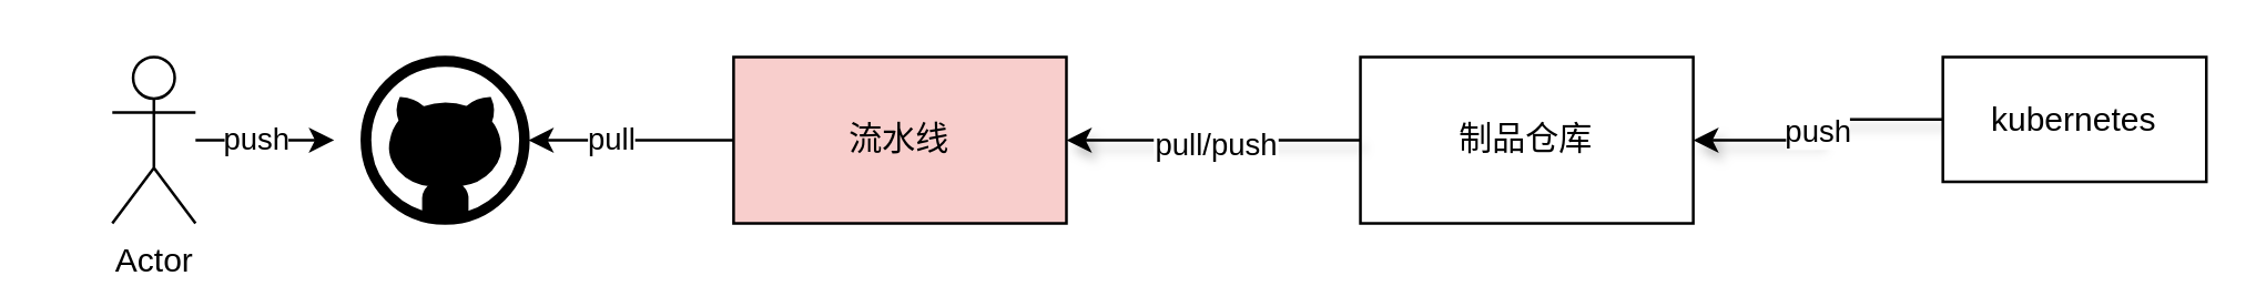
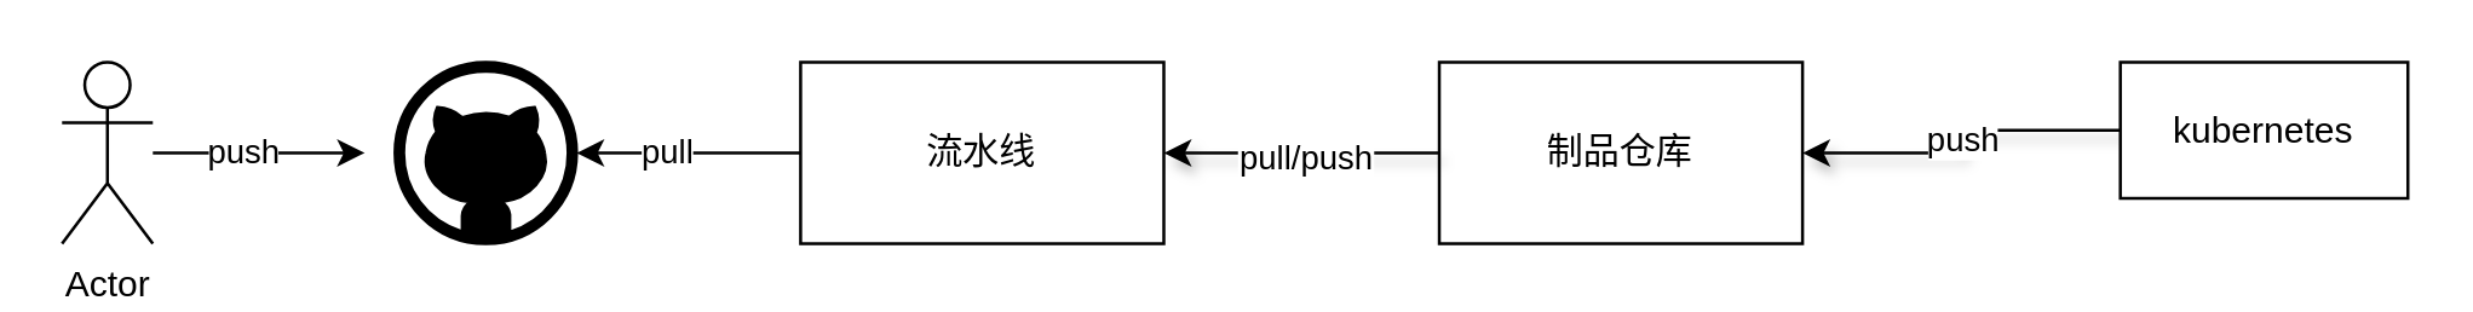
  <mxCell id="0" />
  <mxCell id="1" parent="0" />
  <mxCell id="2" style="edgeStyle=orthogonalEdgeStyle;rounded=0;orthogonalLoop=1;jettySize=auto;html=1;" edge="1" parent="1" source="4"><mxGeometry relative="1" as="geometry"><mxPoint x="120" y="50" as="targetPoint" /></mxGeometry></mxCell>
  <mxCell id="3" value="push" style="edgeLabel;html=1;align=center;verticalAlign=middle;resizable=0;points=[];" vertex="1" connectable="0" parent="2"><mxGeometry x="-0.171" y="1" relative="1" as="geometry"><mxPoint as="offset" /></mxGeometry></mxCell>
- <mxCell id="4" value="Actor" style="shape=umlActor;verticalLabelPosition=bottom;verticalAlign=top;html=1;outlineConnect=0;" vertex="1" parent="1"><mxGeometry x="40" y="20" width="30" height="60" as="geometry" /></mxCell>
+ <mxCell id="4" value="Actor" style="shape=umlActor;verticalLabelPosition=bottom;verticalAlign=top;html=1;outlineConnect=0;" vertex="1" parent="1"><mxGeometry x="20" y="20" width="30" height="60" as="geometry" /></mxCell>
  <mxCell id="5" value="" style="verticalLabelPosition=bottom;html=1;verticalAlign=top;align=center;strokeColor=#000000;fillColor=#000000;shape=mxgraph.azure.github_code;pointerEvents=1;" vertex="1" parent="1"><mxGeometry x="130" y="20" width="60" height="60" as="geometry" /></mxCell>
  <mxCell id="6" style="edgeStyle=orthogonalEdgeStyle;rounded=0;orthogonalLoop=1;jettySize=auto;html=1;entryX=1;entryY=0.5;entryDx=0;entryDy=0;entryPerimeter=0;" edge="1" parent="1" source="8" target="5"><mxGeometry relative="1" as="geometry" /></mxCell>
  <mxCell id="7" value="pull" style="edgeLabel;html=1;align=center;verticalAlign=middle;resizable=0;points=[];" vertex="1" connectable="0" parent="6"><mxGeometry x="0.216" y="-1" relative="1" as="geometry"><mxPoint as="offset" /></mxGeometry></mxCell>
- <mxCell id="8" value="流水线" style="rounded=0;whiteSpace=wrap;html=1;fillColor=#f8cecc;" vertex="1" parent="1"><mxGeometry x="264" y="20" width="120" height="60" as="geometry" /></mxCell>
- <mxCell id="9" value="制品仓库" style="rounded=0;whiteSpace=wrap;html=1;" vertex="1" parent="1"><mxGeometry x="490" y="20" width="120" height="60" as="geometry" /></mxCell>
+ <mxCell id="8" value="流水线" style="rounded=0;whiteSpace=wrap;html=1;" vertex="1" parent="1"><mxGeometry x="264" y="20" width="120" height="60" as="geometry" /></mxCell>
+ <mxCell id="9" value="制品仓库" style="rounded=0;whiteSpace=wrap;html=1;" vertex="1" parent="1"><mxGeometry x="475" y="20" width="120" height="60" as="geometry" /></mxCell>
  <mxCell id="10" value="" style="endArrow=none;startArrow=classic;html=1;rounded=0;shadow=1;exitX=1;exitY=0.5;exitDx=0;exitDy=0;" edge="1" parent="1" source="8" target="9"><mxGeometry width="50" height="50" relative="1" as="geometry"><mxPoint x="470" y="10" as="sourcePoint" /><mxPoint x="520" y="-40" as="targetPoint" /></mxGeometry></mxCell>
  <mxCell id="11" value="pull/push" style="edgeLabel;html=1;align=center;verticalAlign=middle;resizable=0;points=[];" vertex="1" connectable="0" parent="10"><mxGeometry y="-1" relative="1" as="geometry"><mxPoint as="offset" /></mxGeometry></mxCell>
  <mxCell id="12" value="push" style="edgeStyle=orthogonalEdgeStyle;rounded=0;orthogonalLoop=1;jettySize=auto;html=1;entryX=1;entryY=0.5;entryDx=0;entryDy=0;shadow=1;" edge="1" parent="1" source="13" target="9"><mxGeometry relative="1" as="geometry" /></mxCell>
  <mxCell id="13" value="kubernetes" style="rounded=0;whiteSpace=wrap;html=1;" vertex="1" parent="1"><mxGeometry x="700" y="20" width="95" height="45" as="geometry" /></mxCell>
